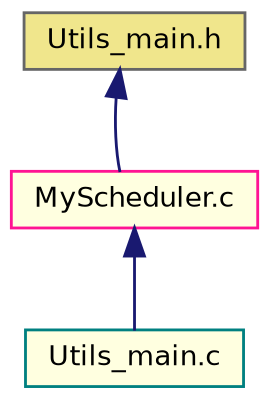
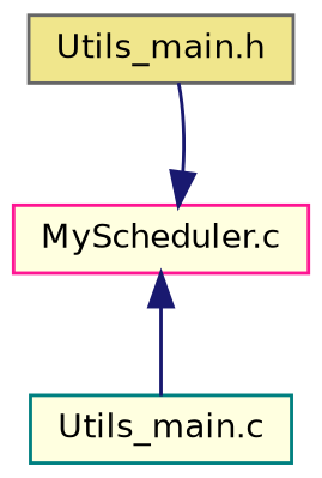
  digraph {
    node [fillcolor=lightyellow fontname=Helvetica fontsize=10 shape=record style=filled]
    edge [color=midnightblue dir=back fontname=Helvetica fontsize=10 labelfontname=Helvetica labelfontsize=10 style=solid]
    n1 [color=gray40 fillcolor=khaki fontcolor=black height=0.2 label="Utils_main.h" width=0.4]
    n2 [color=deeppink height=0.2 label="MyScheduler.c" width=0.4]
    n3 [color=teal height=0.2 label="Utils_main.c" width=0.4]
-   n1 -> n2
+   n2 -> n1
    n2 -> n3
  }
